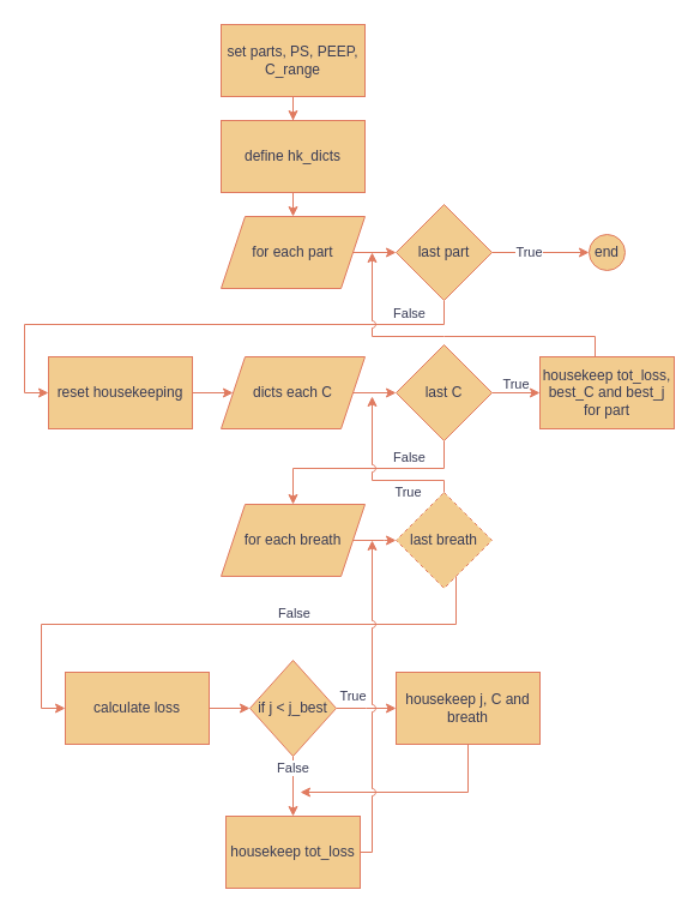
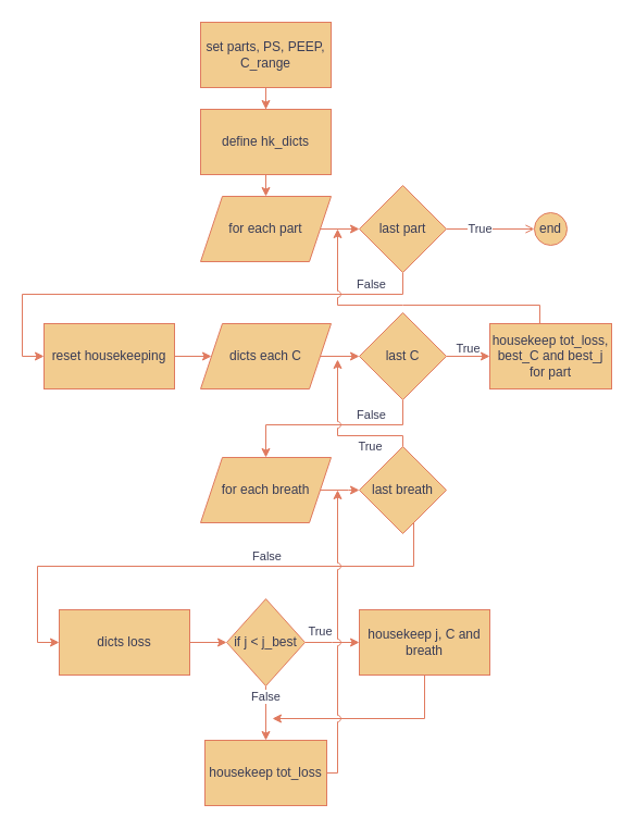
  <mxCell id="0" />
  <mxCell id="1" parent="0" />
  <mxCell id="2" style="edgeStyle=orthogonalEdgeStyle;rounded=0;orthogonalLoop=1;jettySize=auto;html=1;strokeColor=#E07A5F;fontColor=#393C56;fillColor=#F2CC8F;" edge="1" parent="1" source="3" target="5"><mxGeometry relative="1" as="geometry" /></mxCell>
  <mxCell id="3" value="set parts, PS, PEEP, C_range" style="rounded=0;whiteSpace=wrap;html=1;labelBackgroundColor=none;fillColor=#F2CC8F;strokeColor=#E07A5F;fontColor=#393C56;" vertex="1" parent="1"><mxGeometry x="184" y="20" width="120" height="60" as="geometry" /></mxCell>
  <mxCell id="4" style="edgeStyle=orthogonalEdgeStyle;rounded=0;orthogonalLoop=1;jettySize=auto;html=1;entryX=0.5;entryY=0;entryDx=0;entryDy=0;strokeColor=#E07A5F;fontColor=#393C56;fillColor=#F2CC8F;" edge="1" parent="1" source="5"><mxGeometry relative="1" as="geometry"><mxPoint x="244" y="180" as="targetPoint" /></mxGeometry></mxCell>
  <mxCell id="5" value="define hk_dicts" style="rounded=0;whiteSpace=wrap;html=1;labelBackgroundColor=none;fillColor=#F2CC8F;strokeColor=#E07A5F;fontColor=#393C56;" vertex="1" parent="1"><mxGeometry x="184" y="100" width="120" height="60" as="geometry" /></mxCell>
- <mxCell id="6" value="True" style="edgeStyle=orthogonalEdgeStyle;rounded=0;orthogonalLoop=1;jettySize=auto;html=1;strokeColor=#E07A5F;fontColor=#393C56;fillColor=#F2CC8F;" edge="1" parent="1" source="9" target="32"><mxGeometry x="-0.259" relative="1" as="geometry"><mxPoint x="1" as="offset" /></mxGeometry></mxCell>
+ <mxCell id="6" value="True" style="edgeStyle=orthogonalEdgeStyle;rounded=0;orthogonalLoop=1;jettySize=auto;html=1;strokeColor=#E07A5F;fontColor=#393C56;fillColor=#F2CC8F;endArrow=open;" edge="1" parent="1" source="9" target="32"><mxGeometry x="-0.259" relative="1" as="geometry"><mxPoint x="1" as="offset" /></mxGeometry></mxCell>
  <mxCell id="7" style="edgeStyle=orthogonalEdgeStyle;rounded=0;orthogonalLoop=1;jettySize=auto;html=1;entryX=0;entryY=0.5;entryDx=0;entryDy=0;strokeColor=#E07A5F;fontColor=#393C56;fillColor=#F2CC8F;" edge="1" parent="1" source="9" target="11"><mxGeometry relative="1" as="geometry"><Array as="points"><mxPoint x="370" y="270" /><mxPoint x="20" y="270" /><mxPoint x="20" y="327" /></Array></mxGeometry></mxCell>
  <mxCell id="8" value="False" style="edgeLabel;html=1;align=center;verticalAlign=middle;resizable=0;points=[];fontColor=#393C56;" vertex="1" connectable="0" parent="7"><mxGeometry x="0.463" y="-3" relative="1" as="geometry"><mxPoint x="277" y="-7" as="offset" /></mxGeometry></mxCell>
  <mxCell id="9" value="last part" style="rhombus;whiteSpace=wrap;html=1;strokeColor=#E07A5F;fontColor=#393C56;fillColor=#F2CC8F;" vertex="1" parent="1"><mxGeometry x="330" y="170" width="80" height="80" as="geometry" /></mxCell>
  <mxCell id="10" style="edgeStyle=orthogonalEdgeStyle;rounded=0;orthogonalLoop=1;jettySize=auto;html=1;entryX=0;entryY=0.5;entryDx=0;entryDy=0;strokeColor=#E07A5F;fontColor=#393C56;fillColor=#F2CC8F;jumpStyle=gap;" edge="1" parent="1" source="11" target="34"><mxGeometry relative="1" as="geometry" /></mxCell>
  <mxCell id="11" value="reset housekeeping" style="rounded=0;whiteSpace=wrap;html=1;strokeColor=#E07A5F;fontColor=#393C56;fillColor=#F2CC8F;" vertex="1" parent="1"><mxGeometry x="40" y="297" width="120" height="60" as="geometry" /></mxCell>
  <mxCell id="12" value="True" style="edgeStyle=orthogonalEdgeStyle;rounded=0;orthogonalLoop=1;jettySize=auto;html=1;strokeColor=#E07A5F;fontColor=#393C56;fillColor=#F2CC8F;jumpStyle=arc;" edge="1" parent="1"><mxGeometry x="-1" y="72" relative="1" as="geometry"><mxPoint x="310" y="210" as="targetPoint" /><mxPoint x="370" y="280" as="sourcePoint" /><Array as="points"><mxPoint x="370" y="280" /><mxPoint x="310" y="280" /></Array><mxPoint x="60" y="-32" as="offset" /></mxGeometry></mxCell>
  <mxCell id="13" style="edgeStyle=orthogonalEdgeStyle;rounded=0;orthogonalLoop=1;jettySize=auto;html=1;entryX=0.5;entryY=0;entryDx=0;entryDy=0;strokeColor=#E07A5F;fontColor=#393C56;fillColor=#F2CC8F;" edge="1" parent="1" source="16" target="38"><mxGeometry relative="1" as="geometry"><Array as="points"><mxPoint x="370" y="390" /><mxPoint x="244" y="390" /></Array></mxGeometry></mxCell>
  <mxCell id="14" value="False" style="edgeLabel;html=1;align=center;verticalAlign=middle;resizable=0;points=[];fontColor=#393C56;" vertex="1" connectable="0" parent="13"><mxGeometry x="-0.341" y="-3" relative="1" as="geometry"><mxPoint x="6" y="-7" as="offset" /></mxGeometry></mxCell>
  <mxCell id="15" style="edgeStyle=orthogonalEdgeStyle;rounded=0;orthogonalLoop=1;jettySize=auto;html=1;entryX=0;entryY=0.5;entryDx=0;entryDy=0;strokeColor=#E07A5F;fontColor=#393C56;fillColor=#F2CC8F;" edge="1" parent="1" source="16" target="31"><mxGeometry relative="1" as="geometry" /></mxCell>
  <mxCell id="16" value="last C" style="rhombus;whiteSpace=wrap;html=1;strokeColor=#E07A5F;fontColor=#393C56;fillColor=#F2CC8F;" vertex="1" parent="1"><mxGeometry x="330" y="287" width="80" height="80" as="geometry" /></mxCell>
  <mxCell id="17" style="edgeStyle=orthogonalEdgeStyle;rounded=0;orthogonalLoop=1;jettySize=auto;html=1;entryX=0;entryY=0.5;entryDx=0;entryDy=0;strokeColor=#E07A5F;fontColor=#393C56;fillColor=#F2CC8F;" edge="1" parent="1" source="20" target="22"><mxGeometry relative="1" as="geometry"><Array as="points"><mxPoint x="380" y="520" /><mxPoint x="34" y="520" /><mxPoint x="34" y="590" /></Array></mxGeometry></mxCell>
  <mxCell id="18" value="False" style="edgeLabel;html=1;align=center;verticalAlign=middle;resizable=0;points=[];fontColor=#393C56;" vertex="1" connectable="0" parent="17"><mxGeometry x="-0.034" relative="1" as="geometry"><mxPoint x="54" y="-10" as="offset" /></mxGeometry></mxCell>
  <mxCell id="19" value="True" style="edgeStyle=orthogonalEdgeStyle;rounded=0;orthogonalLoop=1;jettySize=auto;html=1;strokeColor=#E07A5F;fontColor=#393C56;fillColor=#F2CC8F;jumpStyle=arc;" edge="1" parent="1" source="20"><mxGeometry x="-0.429" y="10" relative="1" as="geometry"><mxPoint x="310" y="330" as="targetPoint" /><Array as="points"><mxPoint x="370" y="400" /><mxPoint x="310" y="400" /></Array><mxPoint as="offset" /></mxGeometry></mxCell>
- <mxCell id="20" value="last breath" style="rhombus;whiteSpace=wrap;html=1;strokeColor=#E07A5F;fontColor=#393C56;fillColor=#F2CC8F;dashed=1;" vertex="1" parent="1"><mxGeometry x="330" y="410" width="80" height="80" as="geometry" /></mxCell>
+ <mxCell id="20" value="last breath" style="rhombus;whiteSpace=wrap;html=1;strokeColor=#E07A5F;fontColor=#393C56;fillColor=#F2CC8F;" vertex="1" parent="1"><mxGeometry x="330" y="410" width="80" height="80" as="geometry" /></mxCell>
  <mxCell id="21" style="edgeStyle=orthogonalEdgeStyle;rounded=0;orthogonalLoop=1;jettySize=auto;html=1;entryX=0;entryY=0.5;entryDx=0;entryDy=0;strokeColor=#E07A5F;fontColor=#393C56;fillColor=#F2CC8F;" edge="1" parent="1" source="22" target="25"><mxGeometry relative="1" as="geometry" /></mxCell>
- <mxCell id="22" value="calculate loss" style="rounded=0;whiteSpace=wrap;html=1;strokeColor=#E07A5F;fontColor=#393C56;fillColor=#F2CC8F;" vertex="1" parent="1"><mxGeometry x="54" y="560" width="120" height="60" as="geometry" /></mxCell>
+ <mxCell id="22" value="dicts loss" style="rounded=0;whiteSpace=wrap;html=1;strokeColor=#E07A5F;fontColor=#393C56;fillColor=#F2CC8F;" vertex="1" parent="1"><mxGeometry x="54" y="560" width="120" height="60" as="geometry" /></mxCell>
  <mxCell id="23" value="True" style="edgeStyle=orthogonalEdgeStyle;rounded=0;orthogonalLoop=1;jettySize=auto;html=1;entryX=0;entryY=0.5;entryDx=0;entryDy=0;strokeColor=#E07A5F;fontColor=#393C56;fillColor=#F2CC8F;exitX=1;exitY=0.5;exitDx=0;exitDy=0;" edge="1" parent="1" source="25"><mxGeometry x="-0.429" y="10" relative="1" as="geometry"><mxPoint x="288" y="590" as="sourcePoint" /><mxPoint x="330" y="590" as="targetPoint" /><Array as="points" /><mxPoint as="offset" /></mxGeometry></mxCell>
  <mxCell id="24" value="False" style="edgeStyle=orthogonalEdgeStyle;rounded=0;orthogonalLoop=1;jettySize=auto;html=1;entryX=0.5;entryY=0;entryDx=0;entryDy=0;strokeColor=#E07A5F;fontColor=#393C56;fillColor=#F2CC8F;" edge="1" parent="1" source="25" target="29"><mxGeometry x="-0.6" relative="1" as="geometry"><mxPoint as="offset" /></mxGeometry></mxCell>
  <mxCell id="25" value="if j &amp;lt; j_best" style="rhombus;whiteSpace=wrap;html=1;strokeColor=#E07A5F;fontColor=#393C56;fillColor=#F2CC8F;" vertex="1" parent="1"><mxGeometry x="208" y="550" width="72" height="80" as="geometry" /></mxCell>
  <mxCell id="26" style="edgeStyle=orthogonalEdgeStyle;rounded=0;orthogonalLoop=1;jettySize=auto;html=1;strokeColor=#E07A5F;fontColor=#393C56;fillColor=#F2CC8F;" edge="1" parent="1" source="27"><mxGeometry relative="1" as="geometry"><mxPoint x="250" y="660" as="targetPoint" /><Array as="points"><mxPoint x="390" y="660" /></Array></mxGeometry></mxCell>
  <mxCell id="27" value="housekeep j, C and breath" style="rounded=0;whiteSpace=wrap;html=1;strokeColor=#E07A5F;fontColor=#393C56;fillColor=#F2CC8F;" vertex="1" parent="1"><mxGeometry x="330" y="560" width="120" height="60" as="geometry" /></mxCell>
  <mxCell id="28" style="edgeStyle=orthogonalEdgeStyle;rounded=0;orthogonalLoop=1;jettySize=auto;html=1;strokeColor=#E07A5F;fontColor=#393C56;fillColor=#F2CC8F;jumpStyle=arc;" edge="1" parent="1" source="29"><mxGeometry relative="1" as="geometry"><mxPoint x="310" y="450" as="targetPoint" /><Array as="points"><mxPoint x="310" y="710" /></Array></mxGeometry></mxCell>
  <mxCell id="29" value="housekeep tot_loss" style="rounded=0;whiteSpace=wrap;html=1;strokeColor=#E07A5F;fontColor=#393C56;fillColor=#F2CC8F;" vertex="1" parent="1"><mxGeometry x="188" y="680" width="112" height="60" as="geometry" /></mxCell>
  <mxCell id="30" style="edgeStyle=orthogonalEdgeStyle;rounded=0;orthogonalLoop=1;jettySize=auto;html=1;strokeColor=#E07A5F;fontColor=#393C56;fillColor=#F2CC8F;endArrow=none;endFill=0;" edge="1" parent="1" source="31"><mxGeometry relative="1" as="geometry"><mxPoint x="370" y="280" as="targetPoint" /><Array as="points"><mxPoint x="496" y="280" /></Array></mxGeometry></mxCell>
  <mxCell id="31" value="housekeep tot_loss, best_C and best_j for part" style="rounded=0;whiteSpace=wrap;html=1;strokeColor=#E07A5F;fontColor=#393C56;fillColor=#F2CC8F;" vertex="1" parent="1"><mxGeometry x="450" y="297" width="112" height="60" as="geometry" /></mxCell>
  <mxCell id="32" value="end" style="ellipse;whiteSpace=wrap;html=1;aspect=fixed;strokeColor=#E07A5F;fontColor=#393C56;fillColor=#F2CC8F;" vertex="1" parent="1"><mxGeometry x="491" y="195" width="30" height="30" as="geometry" /></mxCell>
  <mxCell id="33" style="edgeStyle=orthogonalEdgeStyle;rounded=0;orthogonalLoop=1;jettySize=auto;html=1;entryX=0;entryY=0.5;entryDx=0;entryDy=0;strokeColor=#E07A5F;fontColor=#393C56;fillColor=#F2CC8F;" edge="1" parent="1" source="34" target="16"><mxGeometry relative="1" as="geometry" /></mxCell>
  <mxCell id="34" value="dicts each C" style="shape=parallelogram;perimeter=parallelogramPerimeter;whiteSpace=wrap;html=1;fixedSize=1;strokeColor=#E07A5F;fontColor=#393C56;fillColor=#F2CC8F;" vertex="1" parent="1"><mxGeometry x="184" y="297" width="120" height="60" as="geometry" /></mxCell>
  <mxCell id="35" style="edgeStyle=orthogonalEdgeStyle;rounded=0;orthogonalLoop=1;jettySize=auto;html=1;strokeColor=#E07A5F;fontColor=#393C56;fillColor=#F2CC8F;" edge="1" parent="1" source="36" target="9"><mxGeometry relative="1" as="geometry" /></mxCell>
  <mxCell id="36" value="for each part" style="shape=parallelogram;perimeter=parallelogramPerimeter;whiteSpace=wrap;html=1;fixedSize=1;strokeColor=#E07A5F;fontColor=#393C56;fillColor=#F2CC8F;" vertex="1" parent="1"><mxGeometry x="184" y="180" width="120" height="60" as="geometry" /></mxCell>
  <mxCell id="37" style="edgeStyle=orthogonalEdgeStyle;rounded=0;orthogonalLoop=1;jettySize=auto;html=1;strokeColor=#E07A5F;fontColor=#393C56;fillColor=#F2CC8F;" edge="1" parent="1" source="38" target="20"><mxGeometry relative="1" as="geometry"><Array as="points"><mxPoint x="320" y="450" /><mxPoint x="320" y="450" /></Array></mxGeometry></mxCell>
  <mxCell id="38" value="for each breath" style="shape=parallelogram;perimeter=parallelogramPerimeter;whiteSpace=wrap;html=1;fixedSize=1;strokeColor=#E07A5F;fontColor=#393C56;fillColor=#F2CC8F;" vertex="1" parent="1"><mxGeometry x="184" y="420" width="120" height="60" as="geometry" /></mxCell>
